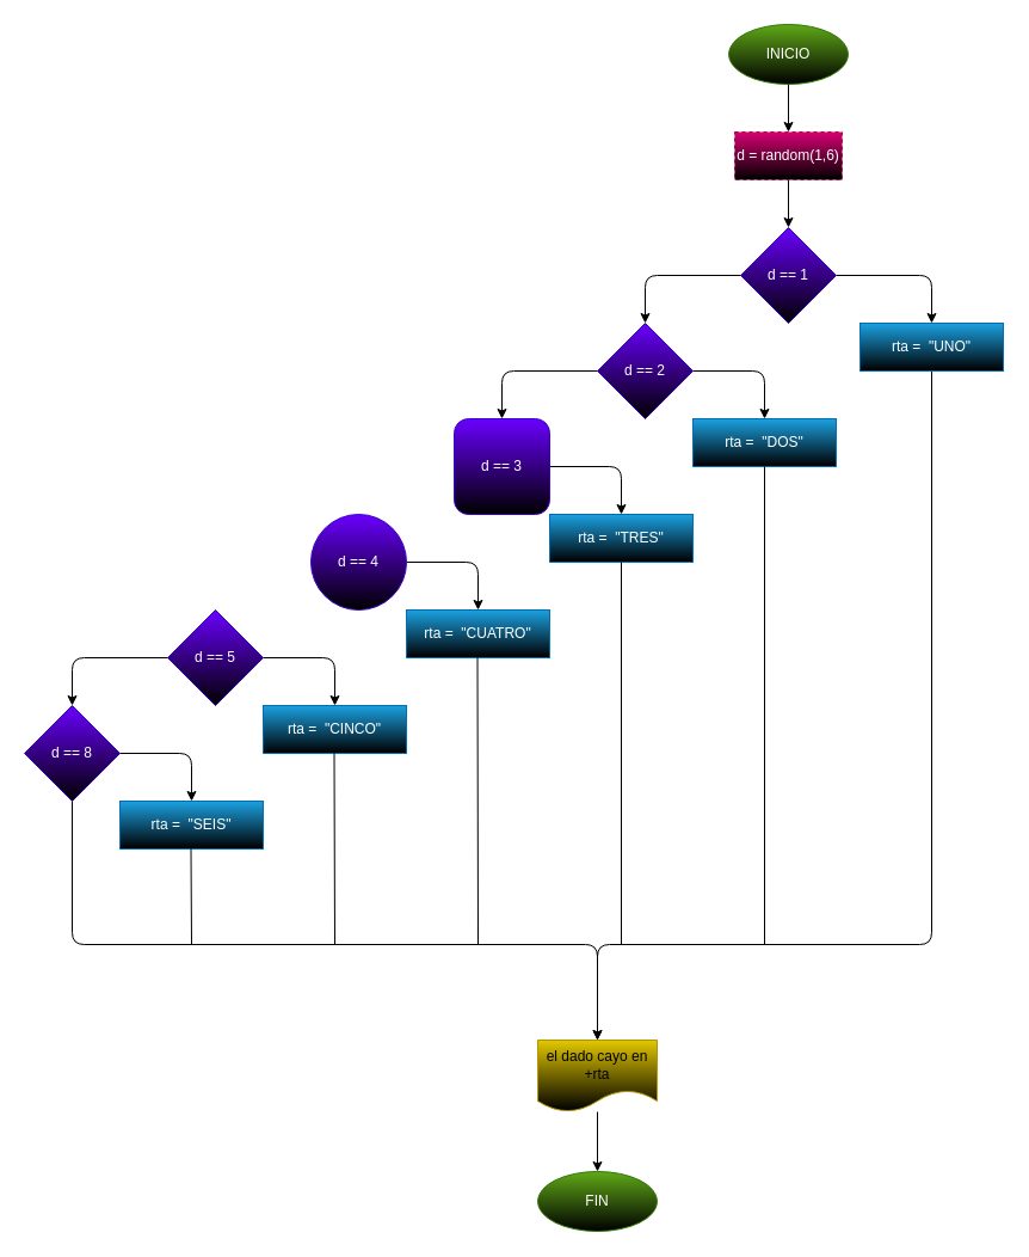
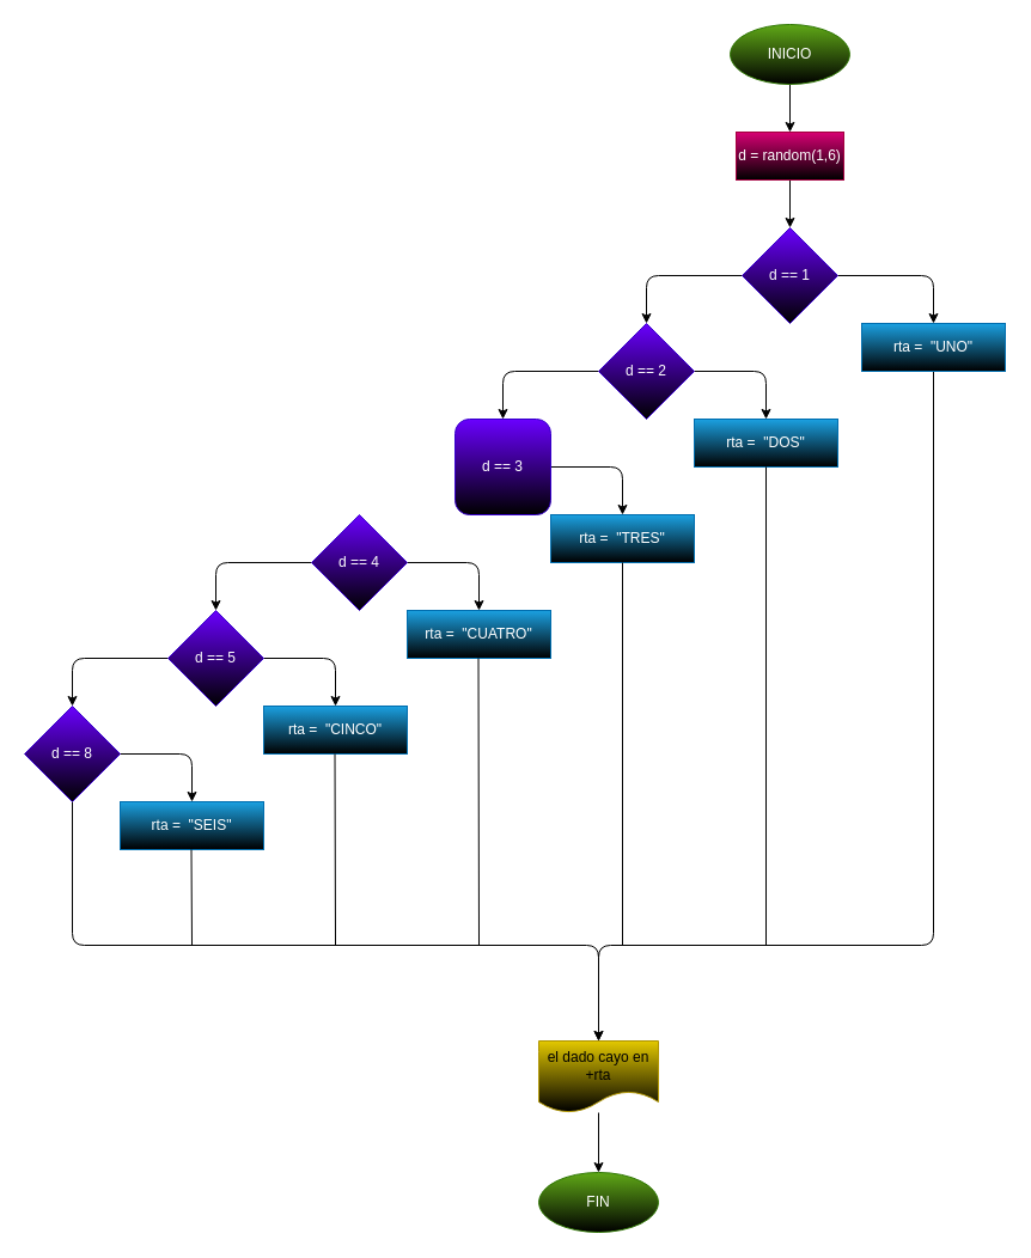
  <mxCell id="0" />
  <mxCell id="1" parent="0" />
  <mxCell id="2" style="edgeStyle=none;html=1;" edge="1" parent="1" source="3" target="5"><mxGeometry relative="1" as="geometry"><mxPoint x="660" y="110" as="targetPoint" /></mxGeometry></mxCell>
  <mxCell id="3" value="INICIO" style="ellipse;whiteSpace=wrap;html=1;fillColor=#60a917;fontColor=#ffffff;strokeColor=#2D7600;gradientColor=default;" vertex="1" parent="1"><mxGeometry x="610" y="20" width="100" height="50" as="geometry" /></mxCell>
  <mxCell id="4" style="edgeStyle=none;html=1;" edge="1" parent="1" source="5"><mxGeometry relative="1" as="geometry"><mxPoint x="660" y="190" as="targetPoint" /></mxGeometry></mxCell>
- <mxCell id="5" value="d = random(1,6)" style="rounded=0;whiteSpace=wrap;html=1;fillColor=#d80073;fontColor=#ffffff;strokeColor=#A50040;gradientColor=default;dashed=1;" vertex="1" parent="1"><mxGeometry x="615" y="110" width="90" height="40" as="geometry" /></mxCell>
+ <mxCell id="5" value="d = random(1,6)" style="rounded=0;whiteSpace=wrap;html=1;fillColor=#d80073;fontColor=#ffffff;strokeColor=#A50040;gradientColor=default;" vertex="1" parent="1"><mxGeometry x="615" y="110" width="90" height="40" as="geometry" /></mxCell>
  <mxCell id="6" style="edgeStyle=none;html=1;" edge="1" parent="1" source="8" target="10"><mxGeometry relative="1" as="geometry"><mxPoint x="780" y="270" as="targetPoint" /><Array as="points"><mxPoint x="780" y="230" /></Array></mxGeometry></mxCell>
  <mxCell id="7" style="edgeStyle=none;html=1;" edge="1" parent="1" source="8"><mxGeometry relative="1" as="geometry"><mxPoint x="540" y="270" as="targetPoint" /><Array as="points"><mxPoint x="540" y="230" /></Array></mxGeometry></mxCell>
  <mxCell id="8" value="d == 1" style="rhombus;whiteSpace=wrap;html=1;fillColor=#6a00ff;fontColor=#ffffff;strokeColor=#3700CC;gradientColor=default;" vertex="1" parent="1"><mxGeometry x="620" y="190" width="80" height="80" as="geometry" /></mxCell>
  <mxCell id="9" style="edgeStyle=none;html=1;" edge="1" parent="1" source="10"><mxGeometry relative="1" as="geometry"><mxPoint x="500" y="870" as="targetPoint" /><Array as="points"><mxPoint x="780" y="790" /><mxPoint x="500" y="790" /></Array></mxGeometry></mxCell>
  <mxCell id="10" value="rta =&amp;nbsp; &quot;UNO&quot;" style="rounded=0;whiteSpace=wrap;html=1;fillColor=#1ba1e2;fontColor=#ffffff;strokeColor=#006EAF;gradientColor=default;" vertex="1" parent="1"><mxGeometry x="720" y="270" width="120" height="40" as="geometry" /></mxCell>
  <mxCell id="11" style="edgeStyle=none;html=1;entryX=0.5;entryY=0;entryDx=0;entryDy=0;" edge="1" parent="1" source="13" target="14"><mxGeometry relative="1" as="geometry"><Array as="points"><mxPoint x="640" y="310" /></Array></mxGeometry></mxCell>
  <mxCell id="12" style="edgeStyle=none;html=1;entryX=0.5;entryY=0;entryDx=0;entryDy=0;" edge="1" parent="1" source="13" target="16"><mxGeometry relative="1" as="geometry"><Array as="points"><mxPoint x="420" y="310" /></Array></mxGeometry></mxCell>
  <mxCell id="13" value="d == 2" style="rhombus;whiteSpace=wrap;html=1;fillColor=#6a00ff;fontColor=#ffffff;strokeColor=#3700CC;gradientColor=default;" vertex="1" parent="1"><mxGeometry x="500" y="270" width="80" height="80" as="geometry" /></mxCell>
  <mxCell id="14" value="rta =&amp;nbsp; &quot;DOS&quot;" style="rounded=0;whiteSpace=wrap;html=1;fillColor=#1ba1e2;fontColor=#ffffff;strokeColor=#006EAF;gradientColor=default;" vertex="1" parent="1"><mxGeometry x="580" y="350" width="120" height="40" as="geometry" /></mxCell>
  <mxCell id="15" style="edgeStyle=none;html=1;entryX=0.5;entryY=0;entryDx=0;entryDy=0;" edge="1" parent="1" source="16" target="26"><mxGeometry relative="1" as="geometry"><Array as="points"><mxPoint x="520" y="390" /></Array></mxGeometry></mxCell>
  <mxCell id="16" value="d == 3" style="whiteSpace=wrap;html=1;fillColor=#6a00ff;fontColor=#ffffff;strokeColor=#3700CC;gradientColor=default;rounded=1;" vertex="1" parent="1"><mxGeometry x="380" y="350" width="80" height="80" as="geometry" /></mxCell>
  <mxCell id="17" style="edgeStyle=none;html=1;entryX=0.5;entryY=0;entryDx=0;entryDy=0;" edge="1" parent="1" source="19" target="29"><mxGeometry relative="1" as="geometry"><Array as="points"><mxPoint x="400" y="470" /></Array></mxGeometry></mxCell>
- <mxCell id="19" value="d == 4" style="ellipse;whiteSpace=wrap;html=1;fillColor=#6a00ff;fontColor=#ffffff;strokeColor=#3700CC;gradientColor=default;" vertex="1" parent="1"><mxGeometry x="260" y="430" width="80" height="80" as="geometry" /></mxCell>
+ <mxCell id="18" style="edgeStyle=none;html=1;entryX=0.5;entryY=0;entryDx=0;entryDy=0;" edge="1" parent="1" source="19" target="25"><mxGeometry relative="1" as="geometry"><Array as="points"><mxPoint x="180" y="470" /></Array></mxGeometry></mxCell>
+ <mxCell id="19" value="d == 4" style="rhombus;whiteSpace=wrap;html=1;fillColor=#6a00ff;fontColor=#ffffff;strokeColor=#3700CC;gradientColor=default;" vertex="1" parent="1"><mxGeometry x="260" y="430" width="80" height="80" as="geometry" /></mxCell>
  <mxCell id="20" style="edgeStyle=none;html=1;entryX=0.5;entryY=0;entryDx=0;entryDy=0;" edge="1" parent="1" source="22" target="27"><mxGeometry relative="1" as="geometry"><Array as="points"><mxPoint x="160" y="630" /></Array></mxGeometry></mxCell>
  <mxCell id="21" style="edgeStyle=none;html=1;" edge="1" parent="1" source="22"><mxGeometry relative="1" as="geometry"><mxPoint x="500" y="870" as="targetPoint" /><Array as="points"><mxPoint x="60" y="790" /><mxPoint x="500" y="790" /></Array></mxGeometry></mxCell>
  <mxCell id="22" value="d == 8" style="rhombus;whiteSpace=wrap;html=1;fillColor=#6a00ff;fontColor=#ffffff;strokeColor=#3700CC;gradientColor=default;" vertex="1" parent="1"><mxGeometry x="20" y="590" width="80" height="80" as="geometry" /></mxCell>
  <mxCell id="23" style="edgeStyle=none;html=1;entryX=0.5;entryY=0;entryDx=0;entryDy=0;" edge="1" parent="1" source="25" target="28"><mxGeometry relative="1" as="geometry"><Array as="points"><mxPoint x="280" y="550" /></Array></mxGeometry></mxCell>
  <mxCell id="24" style="edgeStyle=none;html=1;entryX=0.5;entryY=0;entryDx=0;entryDy=0;" edge="1" parent="1" source="25" target="22"><mxGeometry relative="1" as="geometry"><Array as="points"><mxPoint x="60" y="550" /></Array></mxGeometry></mxCell>
  <mxCell id="25" value="d == 5" style="rhombus;whiteSpace=wrap;html=1;fillColor=#6a00ff;fontColor=#ffffff;strokeColor=#3700CC;gradientColor=default;" vertex="1" parent="1"><mxGeometry x="140" y="510" width="80" height="80" as="geometry" /></mxCell>
  <mxCell id="26" value="rta =&amp;nbsp; &quot;TRES&quot;" style="rounded=0;whiteSpace=wrap;html=1;fillColor=#1ba1e2;fontColor=#ffffff;strokeColor=#006EAF;gradientColor=default;" vertex="1" parent="1"><mxGeometry x="460" y="430" width="120" height="40" as="geometry" /></mxCell>
  <mxCell id="27" value="rta =&amp;nbsp; &quot;SEIS&quot;" style="rounded=0;whiteSpace=wrap;html=1;fillColor=#1ba1e2;fontColor=#ffffff;strokeColor=#006EAF;gradientColor=default;" vertex="1" parent="1"><mxGeometry x="100" y="670" width="120" height="40" as="geometry" /></mxCell>
  <mxCell id="28" value="rta =&amp;nbsp; &quot;CINCO&quot;" style="rounded=0;whiteSpace=wrap;html=1;fillColor=#1ba1e2;fontColor=#ffffff;strokeColor=#006EAF;gradientColor=default;" vertex="1" parent="1"><mxGeometry x="220" y="590" width="120" height="40" as="geometry" /></mxCell>
  <mxCell id="29" value="rta =&amp;nbsp; &quot;CUATRO&quot;" style="rounded=0;whiteSpace=wrap;html=1;fillColor=#1ba1e2;fontColor=#ffffff;strokeColor=#006EAF;gradientColor=default;" vertex="1" parent="1"><mxGeometry y="510" width="120" height="40" as="geometry" x="340" /></mxCell>
  <mxCell id="30" style="edgeStyle=none;html=1;" edge="1" parent="1" source="31"><mxGeometry relative="1" as="geometry"><mxPoint x="500" y="980" as="targetPoint" /></mxGeometry></mxCell>
  <mxCell id="31" value="el dado cayo en +rta" style="shape=document;whiteSpace=wrap;html=1;boundedLbl=1;fillColor=#e3c800;fontColor=#000000;strokeColor=#B09500;gradientColor=default;" vertex="1" parent="1"><mxGeometry x="450" y="870" width="100" height="60" as="geometry" /></mxCell>
  <mxCell id="32" value="" style="endArrow=none;html=1;entryX=0.5;entryY=1;entryDx=0;entryDy=0;" edge="1" parent="1" target="14"><mxGeometry width="50" height="50" relative="1" as="geometry"><mxPoint x="640" y="790" as="sourcePoint" /><mxPoint x="500" y="550" as="targetPoint" /></mxGeometry></mxCell>
  <mxCell id="33" value="" style="endArrow=none;html=1;entryX=0.5;entryY=1;entryDx=0;entryDy=0;" edge="1" parent="1"><mxGeometry width="50" height="50" relative="1" as="geometry"><mxPoint x="160" y="790" as="sourcePoint" /><mxPoint x="159.5" y="710" as="targetPoint" /></mxGeometry></mxCell>
  <mxCell id="34" value="" style="endArrow=none;html=1;entryX=0.5;entryY=1;entryDx=0;entryDy=0;" edge="1" parent="1"><mxGeometry width="50" height="50" relative="1" as="geometry"><mxPoint x="280" y="790" as="sourcePoint" /><mxPoint x="279.5" y="630" as="targetPoint" /></mxGeometry></mxCell>
  <mxCell id="35" value="" style="endArrow=none;html=1;entryX=0.5;entryY=1;entryDx=0;entryDy=0;" edge="1" parent="1"><mxGeometry width="50" height="50" relative="1" as="geometry"><mxPoint x="400" y="790" as="sourcePoint" /><mxPoint x="399.5" y="550" as="targetPoint" /></mxGeometry></mxCell>
  <mxCell id="36" value="" style="endArrow=none;html=1;entryX=0.5;entryY=1;entryDx=0;entryDy=0;" edge="1" parent="1" target="26"><mxGeometry width="50" height="50" relative="1" as="geometry"><mxPoint x="520" y="790" as="sourcePoint" /><mxPoint x="540" y="715" as="targetPoint" /></mxGeometry></mxCell>
  <mxCell id="37" value="FIN" style="ellipse;whiteSpace=wrap;html=1;fillColor=#60a917;fontColor=#ffffff;strokeColor=#2D7600;gradientColor=default;" vertex="1" parent="1"><mxGeometry x="450" y="980" width="100" height="50" as="geometry" /></mxCell>
